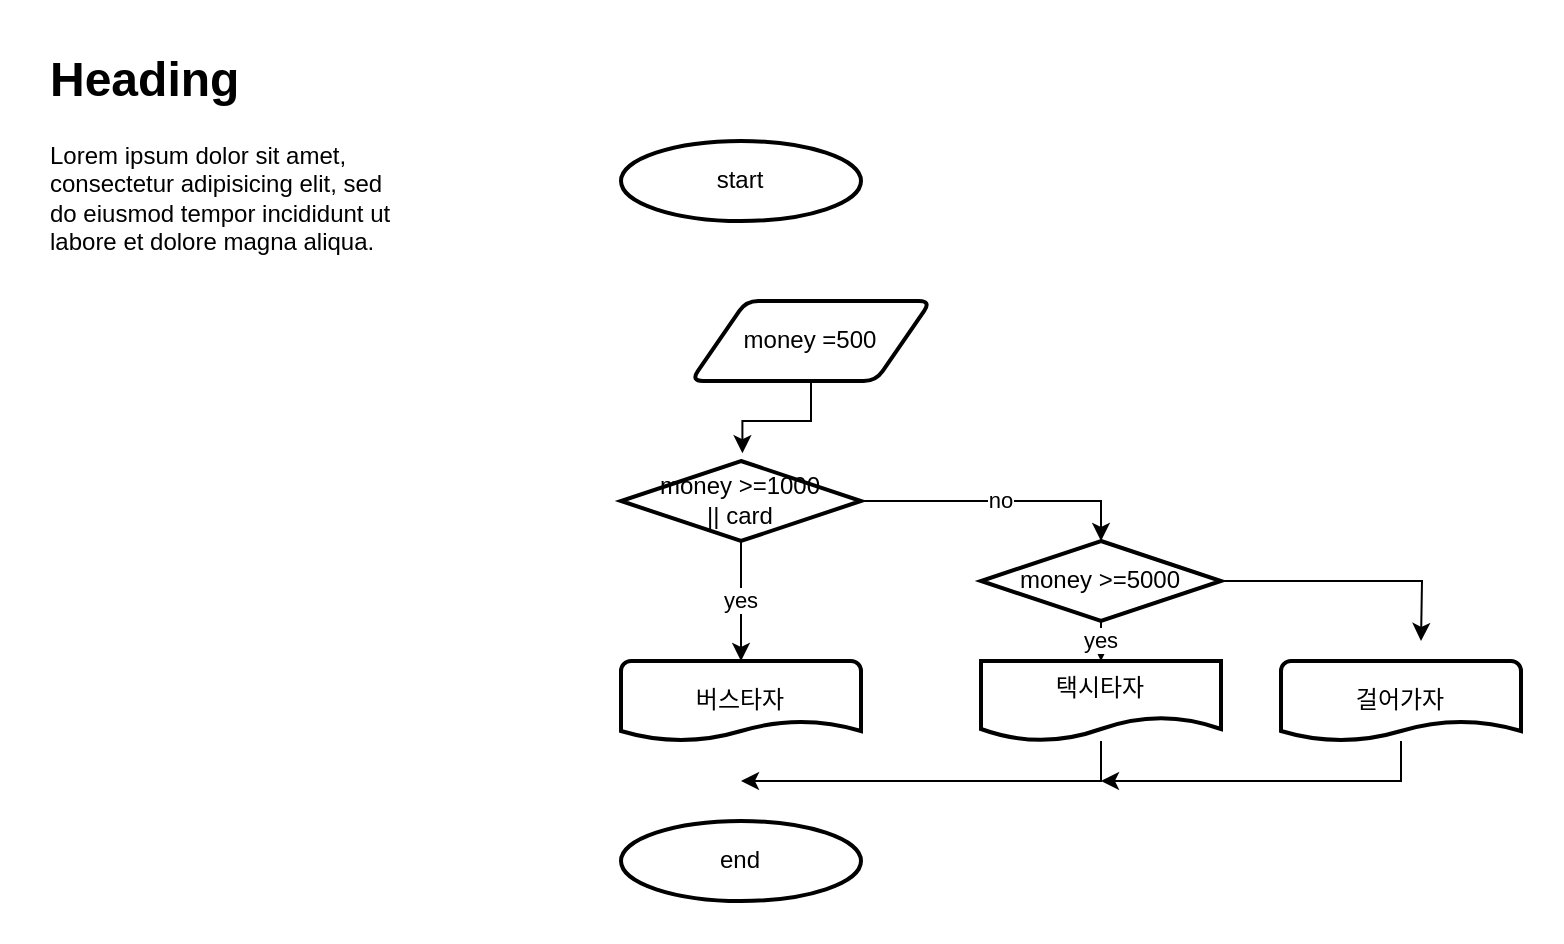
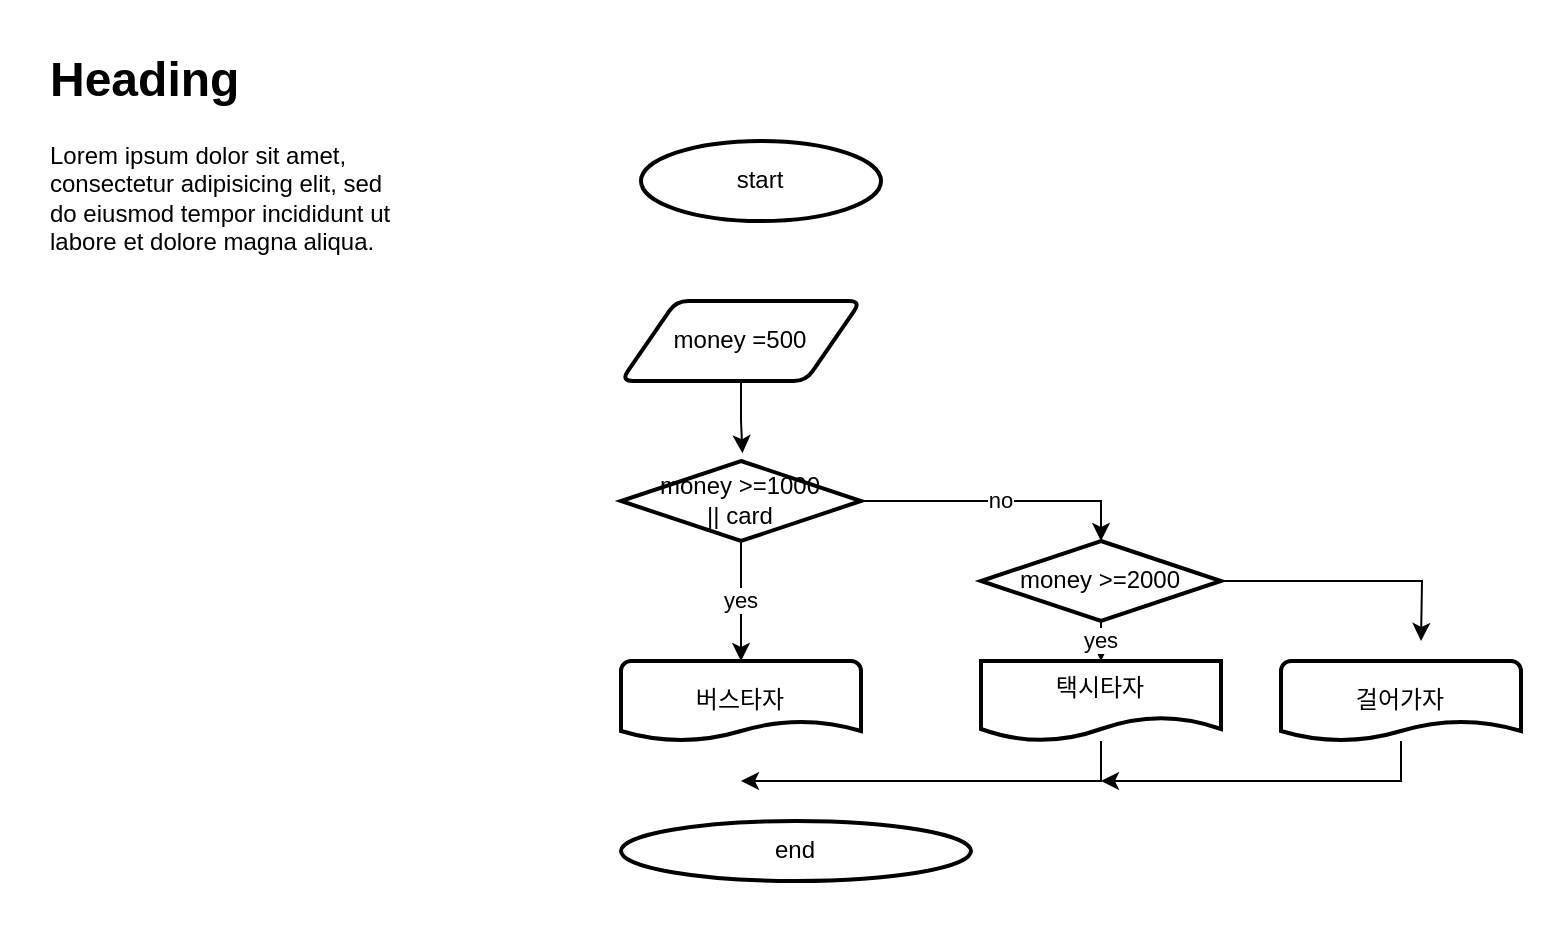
  <mxCell id="0" />
  <mxCell id="1" parent="0" />
  <mxCell id="2" value="&lt;h1&gt;Heading&lt;/h1&gt;&lt;p&gt;Lorem ipsum dolor sit amet, consectetur adipisicing elit, sed do eiusmod tempor incididunt ut labore et dolore magna aliqua.&lt;/p&gt;" style="text;html=1;strokeColor=none;fillColor=none;spacing=5;spacingTop=-20;whiteSpace=wrap;overflow=hidden;rounded=0;" vertex="1" parent="1"><mxGeometry x="20" y="20" width="190" height="120" as="geometry" /></mxCell>
- <mxCell id="3" value="start" style="strokeWidth=2;html=1;shape=mxgraph.flowchart.start_1;whiteSpace=wrap;" vertex="1" parent="1"><mxGeometry x="310" y="70" width="120" height="40" as="geometry" /></mxCell>
- <mxCell id="4" value="end" style="strokeWidth=2;html=1;shape=mxgraph.flowchart.start_1;whiteSpace=wrap;" vertex="1" parent="1"><mxGeometry x="310" y="410" width="120" height="40" as="geometry" /></mxCell>
+ <mxCell id="3" value="start" style="strokeWidth=2;html=1;shape=mxgraph.flowchart.start_1;whiteSpace=wrap;" vertex="1" parent="1"><mxGeometry x="320" y="70" width="120" height="40" as="geometry" /></mxCell>
+ <mxCell id="4" value="end" style="strokeWidth=2;html=1;shape=mxgraph.flowchart.start_1;whiteSpace=wrap;" vertex="1" parent="1"><mxGeometry x="310" y="410" width="175" height="30" as="geometry" /></mxCell>
  <mxCell id="5" value="버스타자" style="strokeWidth=2;html=1;shape=mxgraph.flowchart.document2;whiteSpace=wrap;size=0.25;" vertex="1" parent="1"><mxGeometry x="310" y="330" width="120" height="40" as="geometry" /></mxCell>
  <mxCell id="6" style="edgeStyle=orthogonalEdgeStyle;rounded=0;orthogonalLoop=1;jettySize=auto;html=1;entryX=0.506;entryY=-0.097;entryDx=0;entryDy=0;entryPerimeter=0;" edge="1" parent="1" source="7" target="10"><mxGeometry relative="1" as="geometry" /></mxCell>
- <mxCell id="7" value="money =500" style="shape=parallelogram;html=1;strokeWidth=2;perimeter=parallelogramPerimeter;whiteSpace=wrap;rounded=1;arcSize=12;size=0.23;" vertex="1" parent="1"><mxGeometry x="345" y="150" width="120" height="40" as="geometry" /></mxCell>
+ <mxCell id="7" value="money =500" style="shape=parallelogram;html=1;strokeWidth=2;perimeter=parallelogramPerimeter;whiteSpace=wrap;rounded=1;arcSize=12;size=0.23;" vertex="1" parent="1"><mxGeometry x="310" y="150" width="120" height="40" as="geometry" /></mxCell>
  <mxCell id="8" value="no" style="edgeStyle=orthogonalEdgeStyle;rounded=0;orthogonalLoop=1;jettySize=auto;html=1;entryX=0.5;entryY=0;entryDx=0;entryDy=0;entryPerimeter=0;" edge="1" parent="1" source="10" target="15"><mxGeometry relative="1" as="geometry" /></mxCell>
  <mxCell id="9" value="yes" style="edgeStyle=orthogonalEdgeStyle;rounded=0;orthogonalLoop=1;jettySize=auto;html=1;entryX=0.5;entryY=0;entryDx=0;entryDy=0;entryPerimeter=0;" edge="1" parent="1" source="10" target="5"><mxGeometry relative="1" as="geometry" /></mxCell>
  <mxCell id="10" value="money &amp;gt;=1000&lt;br&gt;|| card" style="strokeWidth=2;html=1;shape=mxgraph.flowchart.decision;whiteSpace=wrap;" vertex="1" parent="1"><mxGeometry x="310" y="230" width="120" height="40" as="geometry" /></mxCell>
  <mxCell id="11" style="edgeStyle=orthogonalEdgeStyle;rounded=0;orthogonalLoop=1;jettySize=auto;html=1;" edge="1" parent="1" source="12"><mxGeometry relative="1" as="geometry"><mxPoint x="370" y="390" as="targetPoint" /><Array as="points"><mxPoint x="550" y="390" /></Array></mxGeometry></mxCell>
  <mxCell id="12" value="택시타자" style="shape=document;whiteSpace=wrap;html=1;boundedLbl=1;strokeWidth=2;" vertex="1" parent="1"><mxGeometry x="490" y="330" width="120" height="40" as="geometry" /></mxCell>
  <mxCell id="13" value="yes" style="edgeStyle=orthogonalEdgeStyle;rounded=0;orthogonalLoop=1;jettySize=auto;html=1;exitX=0.5;exitY=1;exitDx=0;exitDy=0;exitPerimeter=0;entryX=0.5;entryY=0;entryDx=0;entryDy=0;" edge="1" parent="1" source="15" target="12"><mxGeometry relative="1" as="geometry" /></mxCell>
  <mxCell id="14" style="edgeStyle=orthogonalEdgeStyle;rounded=0;orthogonalLoop=1;jettySize=auto;html=1;" edge="1" parent="1" source="15"><mxGeometry relative="1" as="geometry"><mxPoint x="710" y="320" as="targetPoint" /></mxGeometry></mxCell>
- <mxCell id="15" value="money &amp;gt;=5000" style="strokeWidth=2;html=1;shape=mxgraph.flowchart.decision;whiteSpace=wrap;" vertex="1" parent="1"><mxGeometry x="490" y="270" width="120" height="40" as="geometry" /></mxCell>
+ <mxCell id="15" value="money &amp;gt;=2000" style="strokeWidth=2;html=1;shape=mxgraph.flowchart.decision;whiteSpace=wrap;" vertex="1" parent="1"><mxGeometry x="490" y="270" width="120" height="40" as="geometry" /></mxCell>
  <mxCell id="16" style="edgeStyle=orthogonalEdgeStyle;rounded=0;orthogonalLoop=1;jettySize=auto;html=1;" edge="1" parent="1" source="17"><mxGeometry relative="1" as="geometry"><mxPoint x="550" y="390" as="targetPoint" /><Array as="points"><mxPoint x="700" y="390" /></Array></mxGeometry></mxCell>
  <mxCell id="17" value="걸어가자" style="strokeWidth=2;html=1;shape=mxgraph.flowchart.document2;whiteSpace=wrap;size=0.25;" vertex="1" parent="1"><mxGeometry x="640" y="330" width="120" height="40" as="geometry" /></mxCell>
